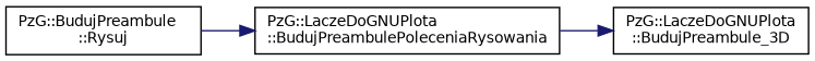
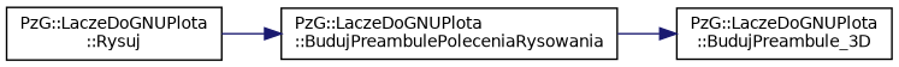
  digraph {
    rankdir=RL
    node [color=black fillcolor=white fontname=Helvetica fontsize=10 shape=record style=filled]
    edge [color=midnightblue dir=back fontname=Helvetica fontsize=10 labelfontname=Helvetica labelfontsize=10 style=solid]
    n1 [height=0.2 label="PzG::LaczeDoGNUPlota\l::BudujPreambule_3D" width=0.4]
    n2 [height=0.2 label="PzG::LaczeDoGNUPlota\l::BudujPreambulePoleceniaRysowania" width=0.4]
-   n3 [height=0.2 label="PzG::BudujPreambule\l::Rysuj" width=0.4]
+   n3 [height=0.2 label="PzG::LaczeDoGNUPlota\l::Rysuj" width=0.4]
    n1 -> n2
    n2 -> n3
  }
